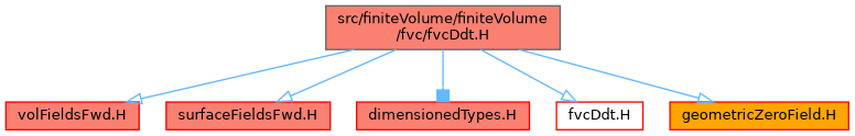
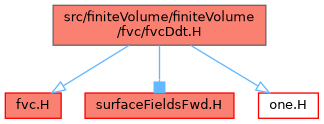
  digraph {
    node [color=red fillcolor=salmon fontname=Helvetica fontsize=10 shape=box style=filled]
    edge [arrowhead=onormal color=steelblue1 fontname=Helvetica fontsize=10 labelfontname=Helvetica labelfontsize=10 style=solid]
    n1 [color=gray40 fontcolor=black height=0.2 label="src/finiteVolume/finiteVolume\l/fvc/fvcDdt.H" width=0.4]
-   n2 [height=0.2 label="volFieldsFwd.H" width=0.4]
+   n2 [height=0.2 label="fvc.H" width=0.4]
    n3 [height=0.2 label="surfaceFieldsFwd.H" width=0.4]
-   n4 [height=0.2 label="dimensionedTypes.H" width=0.4]
-   n5 [fillcolor=white height=0.2 label="fvcDdt.H" width=0.4]
-   n6 [fillcolor=orange height=0.2 label="geometricZeroField.H" width=0.4]
+   n5 [fillcolor=white height=0.2 label="one.H" width=0.4]
    n1 -> n2
-   n1 -> n3
-   n1 -> n4 [arrowhead=box]
+   n1 -> n3 [arrowhead=box]
    n1 -> n5
-   n1 -> n6
  }
